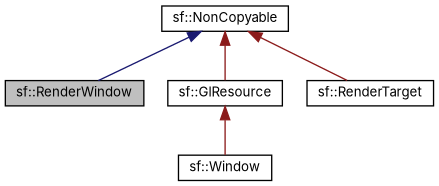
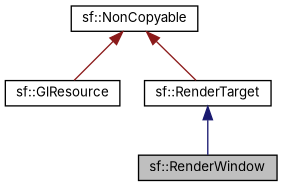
  digraph {
    fontname=Inter
    node [color=black fillcolor=white fontname=Inter fontsize=10 shape=record style=filled]
    edge [color=firebrick4 dir=back fontname=Inter fontsize=10 labelfontname=Helvetica labelfontsize=10 style=solid]
    n1 [fillcolor=grey75 fontcolor=black height=0.2 label="sf::RenderWindow" width=0.4]
-   n2 [height=0.2 label="sf::Window" width=0.4]
    n3 [height=0.2 label="sf::GlResource" width=0.4]
    n4 [height=0.2 label="sf::NonCopyable" width=0.4]
    n5 [height=0.2 label="sf::RenderTarget" width=0.4]
-   n3 -> n2
    n4 -> n3
    n4 -> n5
-   n4 -> n1 [color=midnightblue]
+   n5 -> n1 [color=midnightblue]
  }
